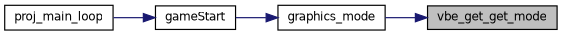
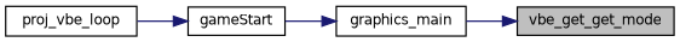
  digraph {
    rankdir=RL
    node [color=black fillcolor=white fontname=Helvetica fontsize=10 shape=record style=filled]
    edge [color=midnightblue dir=back fontname=Helvetica fontsize=10 labelfontname=Helvetica labelfontsize=10 style=solid]
    n1 [fillcolor=grey75 fontcolor=black height=0.2 label=vbe_get_get_mode width=0.4]
-   n2 [height=0.2 label=graphics_mode width=0.4]
+   n2 [height=0.2 label=graphics_main width=0.4]
    n3 [height=0.2 label=gameStart width=0.4]
-   n4 [height=0.2 label=proj_main_loop width=0.4]
+   n4 [height=0.2 label=proj_vbe_loop width=0.4]
    n1 -> n2
    n2 -> n3
    n3 -> n4
  }
